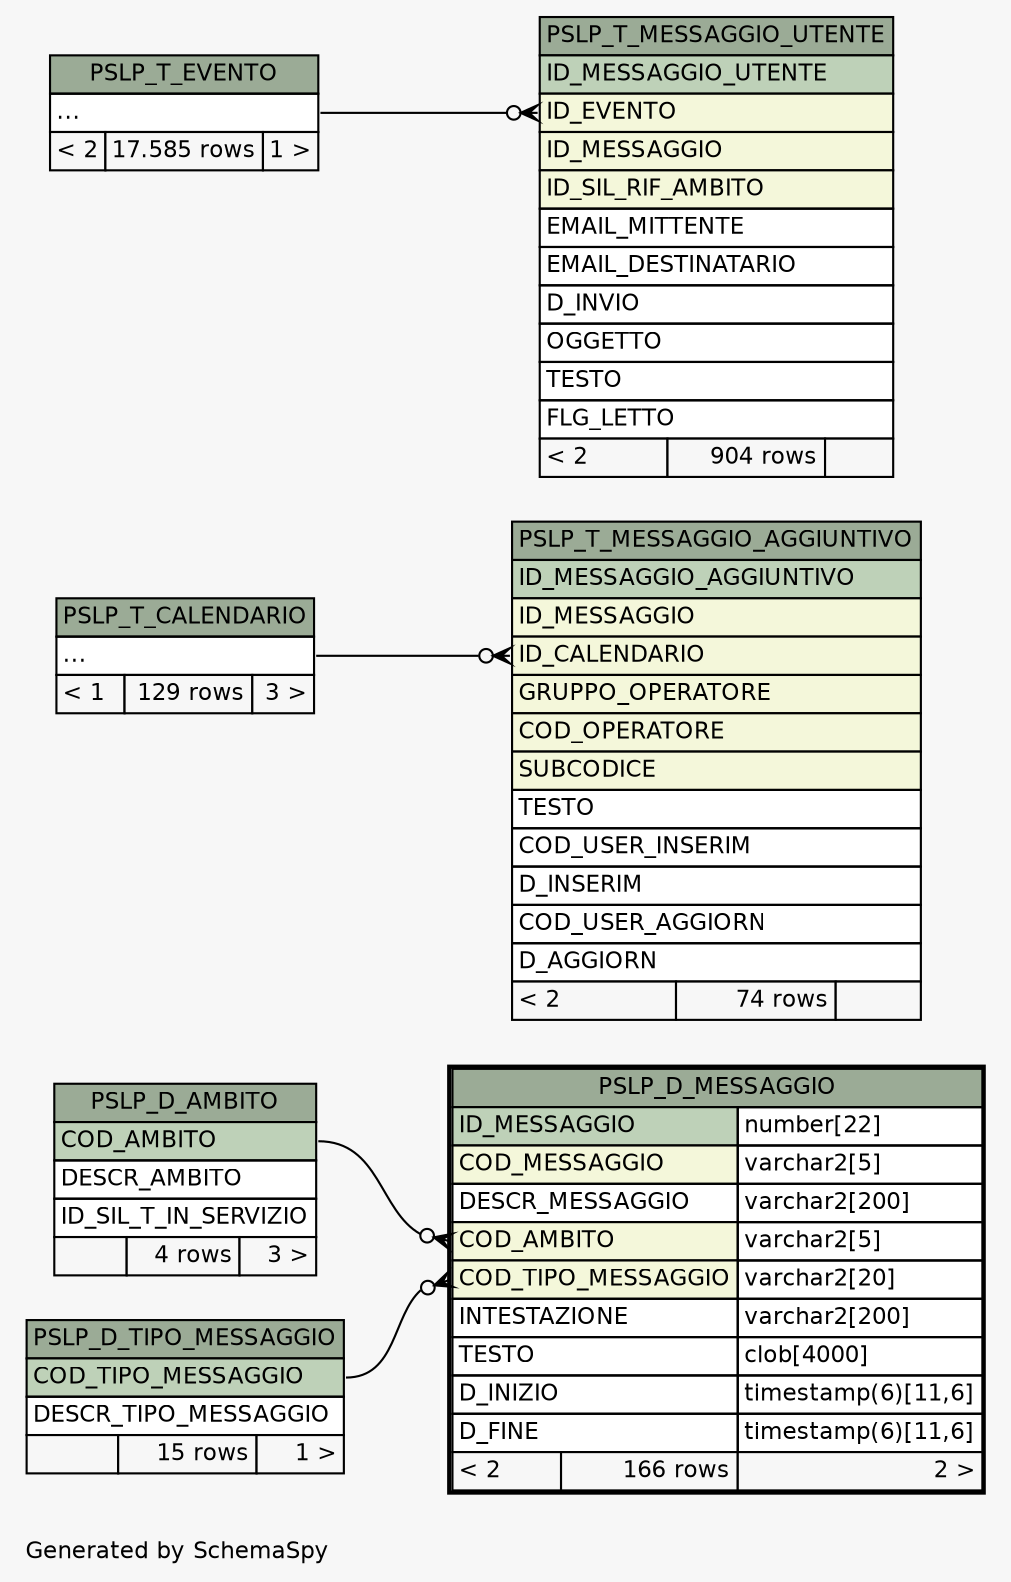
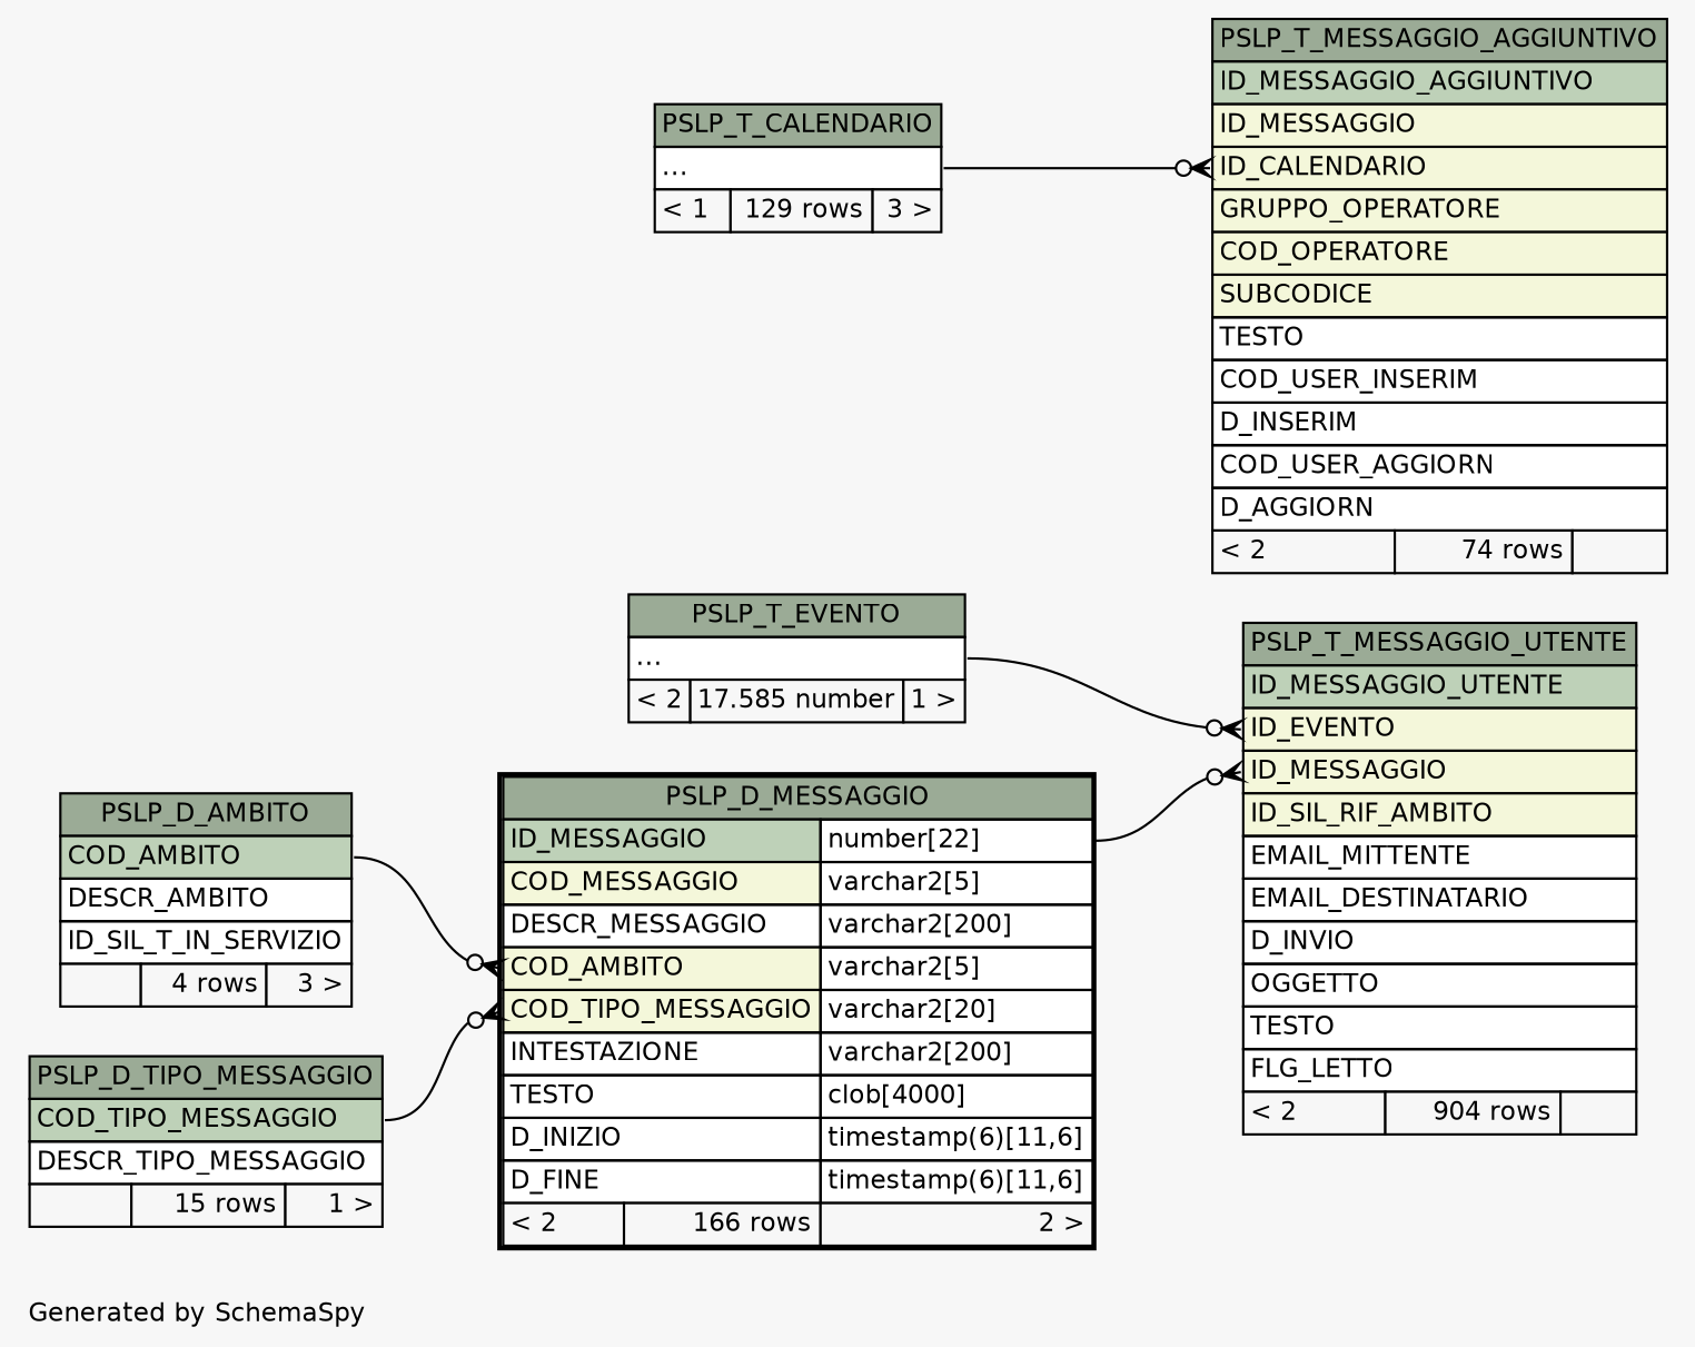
  digraph {
    bgcolor="#f7f7f7"
    fontname=Helvetica
    fontsize=11
    label="\nGenerated by SchemaSpy"
    labeljust=l
    nodesep=0.18
    rankdir=RL
    ranksep=0.46
    node [fontname=Helvetica fontsize=11 shape=plaintext]
    edge [arrowhead=none arrowsize=0.8 arrowtail=crowodot dir=back headport="elipses:e"]
    n1 [label=<     <TABLE BORDER="2" CELLBORDER="1" CELLSPACING="0" BGCOLOR="#ffffff">       <TR><TD COLSPAN="3" BGCOLOR="#9bab96" ALIGN="CENTER">PSLP_D_MESSAGGIO</TD></TR>       <TR><TD PORT="ID_MESSAGGIO" COLSPAN="2" BGCOLOR="#bed1b8" ALIGN="LEFT">ID_MESSAGGIO</TD><TD PORT="ID_MESSAGGIO.type" ALIGN="LEFT">number[22]</TD></TR>       <TR><TD PORT="COD_MESSAGGIO" COLSPAN="2" BGCOLOR="#f4f7da" ALIGN="LEFT">COD_MESSAGGIO</TD><TD PORT="COD_MESSAGGIO.type" ALIGN="LEFT">varchar2[5]</TD></TR>       <TR><TD PORT="DESCR_MESSAGGIO" COLSPAN="2" ALIGN="LEFT">DESCR_MESSAGGIO</TD><TD PORT="DESCR_MESSAGGIO.type" ALIGN="LEFT">varchar2[200]</TD></TR>       <TR><TD PORT="COD_AMBITO" COLSPAN="2" BGCOLOR="#f4f7da" ALIGN="LEFT">COD_AMBITO</TD><TD PORT="COD_AMBITO.type" ALIGN="LEFT">varchar2[5]</TD></TR>       <TR><TD PORT="COD_TIPO_MESSAGGIO" COLSPAN="2" BGCOLOR="#f4f7da" ALIGN="LEFT">COD_TIPO_MESSAGGIO</TD><TD PORT="COD_TIPO_MESSAGGIO.type" ALIGN="LEFT">varchar2[20]</TD></TR>       <TR><TD PORT="INTESTAZIONE" COLSPAN="2" ALIGN="LEFT">INTESTAZIONE</TD><TD PORT="INTESTAZIONE.type" ALIGN="LEFT">varchar2[200]</TD></TR>       <TR><TD PORT="TESTO" COLSPAN="2" ALIGN="LEFT">TESTO</TD><TD PORT="TESTO.type" ALIGN="LEFT">clob[4000]</TD></TR>       <TR><TD PORT="D_INIZIO" COLSPAN="2" ALIGN="LEFT">D_INIZIO</TD><TD PORT="D_INIZIO.type" ALIGN="LEFT">timestamp(6)[11,6]</TD></TR>       <TR><TD PORT="D_FINE" COLSPAN="2" ALIGN="LEFT">D_FINE</TD><TD PORT="D_FINE.type" ALIGN="LEFT">timestamp(6)[11,6]</TD></TR>       <TR><TD ALIGN="LEFT" BGCOLOR="#f7f7f7">&lt; 2</TD><TD ALIGN="RIGHT" BGCOLOR="#f7f7f7">166 rows</TD><TD ALIGN="RIGHT" BGCOLOR="#f7f7f7">2 &gt;</TD></TR>     </TABLE>>]
    n2 [label=<     <TABLE BORDER="0" CELLBORDER="1" CELLSPACING="0" BGCOLOR="#ffffff">       <TR><TD COLSPAN="3" BGCOLOR="#9bab96" ALIGN="CENTER">PSLP_D_AMBITO</TD></TR>       <TR><TD PORT="COD_AMBITO" COLSPAN="3" BGCOLOR="#bed1b8" ALIGN="LEFT">COD_AMBITO</TD></TR>       <TR><TD PORT="DESCR_AMBITO" COLSPAN="3" ALIGN="LEFT">DESCR_AMBITO</TD></TR>       <TR><TD PORT="ID_SIL_T_IN_SERVIZIO" COLSPAN="3" ALIGN="LEFT">ID_SIL_T_IN_SERVIZIO</TD></TR>       <TR><TD ALIGN="LEFT" BGCOLOR="#f7f7f7">  </TD><TD ALIGN="RIGHT" BGCOLOR="#f7f7f7">4 rows</TD><TD ALIGN="RIGHT" BGCOLOR="#f7f7f7">3 &gt;</TD></TR>     </TABLE>>]
    n3 [label=<     <TABLE BORDER="0" CELLBORDER="1" CELLSPACING="0" BGCOLOR="#ffffff">       <TR><TD COLSPAN="3" BGCOLOR="#9bab96" ALIGN="CENTER">PSLP_D_TIPO_MESSAGGIO</TD></TR>       <TR><TD PORT="COD_TIPO_MESSAGGIO" COLSPAN="3" BGCOLOR="#bed1b8" ALIGN="LEFT">COD_TIPO_MESSAGGIO</TD></TR>       <TR><TD PORT="DESCR_TIPO_MESSAGGIO" COLSPAN="3" ALIGN="LEFT">DESCR_TIPO_MESSAGGIO</TD></TR>       <TR><TD ALIGN="LEFT" BGCOLOR="#f7f7f7">  </TD><TD ALIGN="RIGHT" BGCOLOR="#f7f7f7">15 rows</TD><TD ALIGN="RIGHT" BGCOLOR="#f7f7f7">1 &gt;</TD></TR>     </TABLE>>]
    n4 [label=<     <TABLE BORDER="0" CELLBORDER="1" CELLSPACING="0" BGCOLOR="#ffffff">       <TR><TD COLSPAN="3" BGCOLOR="#9bab96" ALIGN="CENTER">PSLP_T_CALENDARIO</TD></TR>       <TR><TD PORT="elipses" COLSPAN="3" ALIGN="LEFT">...</TD></TR>       <TR><TD ALIGN="LEFT" BGCOLOR="#f7f7f7">&lt; 1</TD><TD ALIGN="RIGHT" BGCOLOR="#f7f7f7">129 rows</TD><TD ALIGN="RIGHT" BGCOLOR="#f7f7f7">3 &gt;</TD></TR>     </TABLE>>]
    n5 [label=<     <TABLE BORDER="0" CELLBORDER="1" CELLSPACING="0" BGCOLOR="#ffffff">       <TR><TD COLSPAN="3" BGCOLOR="#9bab96" ALIGN="CENTER">PSLP_T_MESSAGGIO_AGGIUNTIVO</TD></TR>       <TR><TD PORT="ID_MESSAGGIO_AGGIUNTIVO" COLSPAN="3" BGCOLOR="#bed1b8" ALIGN="LEFT">ID_MESSAGGIO_AGGIUNTIVO</TD></TR>       <TR><TD PORT="ID_MESSAGGIO" COLSPAN="3" BGCOLOR="#f4f7da" ALIGN="LEFT">ID_MESSAGGIO</TD></TR>       <TR><TD PORT="ID_CALENDARIO" COLSPAN="3" BGCOLOR="#f4f7da" ALIGN="LEFT">ID_CALENDARIO</TD></TR>       <TR><TD PORT="GRUPPO_OPERATORE" COLSPAN="3" BGCOLOR="#f4f7da" ALIGN="LEFT">GRUPPO_OPERATORE</TD></TR>       <TR><TD PORT="COD_OPERATORE" COLSPAN="3" BGCOLOR="#f4f7da" ALIGN="LEFT">COD_OPERATORE</TD></TR>       <TR><TD PORT="SUBCODICE" COLSPAN="3" BGCOLOR="#f4f7da" ALIGN="LEFT">SUBCODICE</TD></TR>       <TR><TD PORT="TESTO" COLSPAN="3" ALIGN="LEFT">TESTO</TD></TR>       <TR><TD PORT="COD_USER_INSERIM" COLSPAN="3" ALIGN="LEFT">COD_USER_INSERIM</TD></TR>       <TR><TD PORT="D_INSERIM" COLSPAN="3" ALIGN="LEFT">D_INSERIM</TD></TR>       <TR><TD PORT="COD_USER_AGGIORN" COLSPAN="3" ALIGN="LEFT">COD_USER_AGGIORN</TD></TR>       <TR><TD PORT="D_AGGIORN" COLSPAN="3" ALIGN="LEFT">D_AGGIORN</TD></TR>       <TR><TD ALIGN="LEFT" BGCOLOR="#f7f7f7">&lt; 2</TD><TD ALIGN="RIGHT" BGCOLOR="#f7f7f7">74 rows</TD><TD ALIGN="RIGHT" BGCOLOR="#f7f7f7">  </TD></TR>     </TABLE>>]
    n6 [label=<     <TABLE BORDER="0" CELLBORDER="1" CELLSPACING="0" BGCOLOR="#ffffff">       <TR><TD COLSPAN="3" BGCOLOR="#9bab96" ALIGN="CENTER">PSLP_T_MESSAGGIO_UTENTE</TD></TR>       <TR><TD PORT="ID_MESSAGGIO_UTENTE" COLSPAN="3" BGCOLOR="#bed1b8" ALIGN="LEFT">ID_MESSAGGIO_UTENTE</TD></TR>       <TR><TD PORT="ID_EVENTO" COLSPAN="3" BGCOLOR="#f4f7da" ALIGN="LEFT">ID_EVENTO</TD></TR>       <TR><TD PORT="ID_MESSAGGIO" COLSPAN="3" BGCOLOR="#f4f7da" ALIGN="LEFT">ID_MESSAGGIO</TD></TR>       <TR><TD PORT="ID_SIL_RIF_AMBITO" COLSPAN="3" BGCOLOR="#f4f7da" ALIGN="LEFT">ID_SIL_RIF_AMBITO</TD></TR>       <TR><TD PORT="EMAIL_MITTENTE" COLSPAN="3" ALIGN="LEFT">EMAIL_MITTENTE</TD></TR>       <TR><TD PORT="EMAIL_DESTINATARIO" COLSPAN="3" ALIGN="LEFT">EMAIL_DESTINATARIO</TD></TR>       <TR><TD PORT="D_INVIO" COLSPAN="3" ALIGN="LEFT">D_INVIO</TD></TR>       <TR><TD PORT="OGGETTO" COLSPAN="3" ALIGN="LEFT">OGGETTO</TD></TR>       <TR><TD PORT="TESTO" COLSPAN="3" ALIGN="LEFT">TESTO</TD></TR>       <TR><TD PORT="FLG_LETTO" COLSPAN="3" ALIGN="LEFT">FLG_LETTO</TD></TR>       <TR><TD ALIGN="LEFT" BGCOLOR="#f7f7f7">&lt; 2</TD><TD ALIGN="RIGHT" BGCOLOR="#f7f7f7">904 rows</TD><TD ALIGN="RIGHT" BGCOLOR="#f7f7f7">  </TD></TR>     </TABLE>>]
-   n7 [label=<     <TABLE BORDER="0" CELLBORDER="1" CELLSPACING="0" BGCOLOR="#ffffff">       <TR><TD COLSPAN="3" BGCOLOR="#9bab96" ALIGN="CENTER">PSLP_T_EVENTO</TD></TR>       <TR><TD PORT="elipses" COLSPAN="3" ALIGN="LEFT">...</TD></TR>       <TR><TD ALIGN="LEFT" BGCOLOR="#f7f7f7">&lt; 2</TD><TD ALIGN="RIGHT" BGCOLOR="#f7f7f7">17.585 rows</TD><TD ALIGN="RIGHT" BGCOLOR="#f7f7f7">1 &gt;</TD></TR>     </TABLE>>]
+   n7 [label=<     <TABLE BORDER="0" CELLBORDER="1" CELLSPACING="0" BGCOLOR="#ffffff">       <TR><TD COLSPAN="3" BGCOLOR="#9bab96" ALIGN="CENTER">PSLP_T_EVENTO</TD></TR>       <TR><TD PORT="elipses" COLSPAN="3" ALIGN="LEFT">...</TD></TR>       <TR><TD ALIGN="LEFT" BGCOLOR="#f7f7f7">&lt; 2</TD><TD ALIGN="RIGHT" BGCOLOR="#f7f7f7">17.585 number</TD><TD ALIGN="RIGHT" BGCOLOR="#f7f7f7">1 &gt;</TD></TR>     </TABLE>>]
    n1 -> n2 [headport="COD_AMBITO:e" tailport="COD_AMBITO:w"]
    n1 -> n3 [headport="COD_TIPO_MESSAGGIO:e" tailport="COD_TIPO_MESSAGGIO:w"]
    n5 -> n4 [tailport="ID_CALENDARIO:w"]
+   n6 -> n1 [headport="ID_MESSAGGIO.type:e" tailport="ID_MESSAGGIO:w"]
    n6 -> n7 [tailport="ID_EVENTO:w"]
  }
